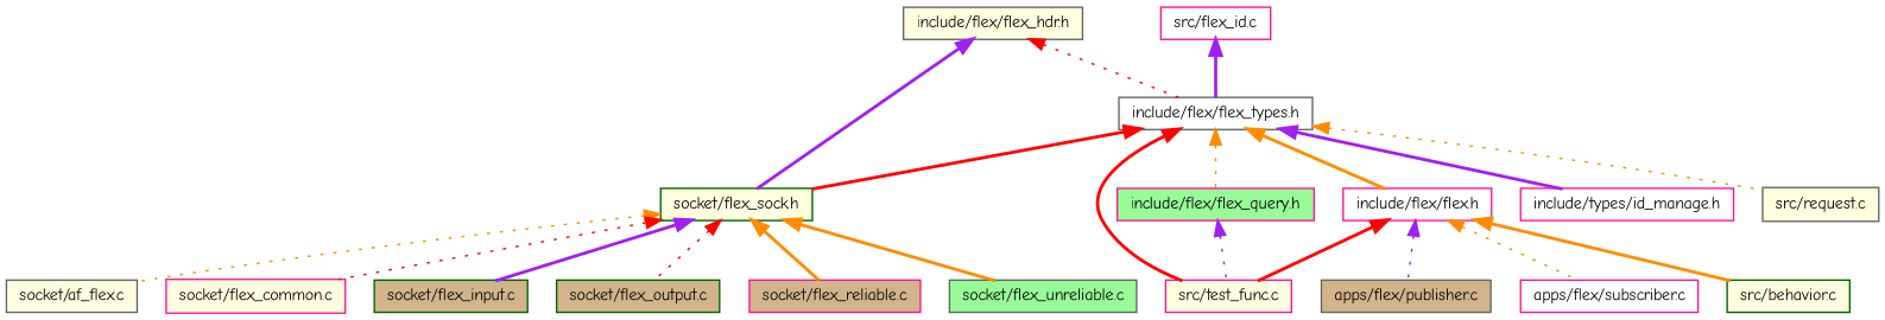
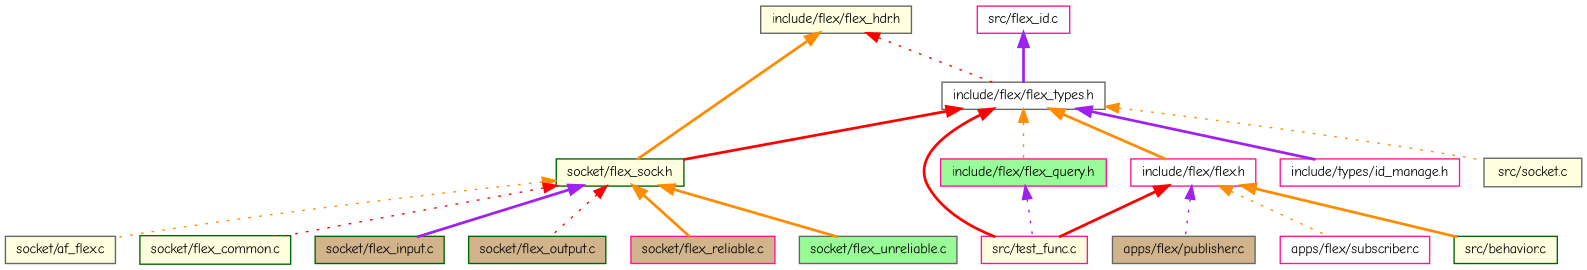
  digraph {
    fontname="Comic Neue"
    node [color=deeppink fillcolor=lightyellow fontname="Comic Neue" fontsize=10 shape=record style=filled]
    edge [color=darkorange dir=back fontname="Comic Neue" fontsize=10 labelfontname=Helvetica labelfontsize=10 style=bold]
    n1 [color=gray40 fontcolor=black height=0.2 label="include/flex/flex_hdr.h" width=0.4]
    n2 [color=gray40 fillcolor=white height=0.2 label="include/flex/flex_types.h" width=0.4]
    n3 [color=darkgreen height=0.2 label="socket/flex_sock.h" width=0.4]
    n4 [fillcolor=white height=0.2 label="include/flex/flex.h" width=0.4]
    n5 [height=0.2 label="src/test_func.c" width=0.4]
    n6 [fillcolor=palegreen height=0.2 label="include/flex/flex_query.h" width=0.4]
    n7 [fillcolor=white height=0.2 label="include/types/id_manage.h" width=0.4]
-   n8 [color=gray40 height=0.2 label="src/request.c" width=0.4]
+   n8 [color=gray40 height=0.2 label="src/socket.c" width=0.4]
    n9 [color=gray40 height=0.2 label="socket/af_flex.c" width=0.4]
-   n10 [height=0.2 label="socket/flex_common.c" width=0.4]
+   n10 [color=darkgreen height=0.2 label="socket/flex_common.c" width=0.4]
    n11 [color=darkgreen fillcolor=tan height=0.2 label="socket/flex_input.c" width=0.4]
    n12 [color=darkgreen fillcolor=tan height=0.2 label="socket/flex_output.c" width=0.4]
    n13 [fillcolor=tan height=0.2 label="socket/flex_reliable.c" width=0.4]
    n14 [color=gray40 fillcolor=palegreen height=0.2 label="socket/flex_unreliable.c" width=0.4]
    n15 [color=gray40 fillcolor=tan height=0.2 label="apps/flex/publisher.c" width=0.4]
    n16 [fillcolor=white height=0.2 label="apps/flex/subscriber.c" width=0.4]
    n17 [color=darkgreen height=0.2 label="src/behavior.c" width=0.4]
    n18 [fillcolor=white height=0.2 label="src/flex_id.c" width=0.4]
    n1 -> n2 [color=red style=dotted]
-   n1 -> n3 [color=purple]
+   n1 -> n3
    n2 -> n3 [color=red]
    n2 -> n4
    n2 -> n5 [color=red]
    n2 -> n6 [style=dotted]
    n2 -> n7 [color=purple]
    n2 -> n8 [style=dotted]
    n3 -> n9 [style=dotted]
    n3 -> n10 [color=red style=dotted]
    n3 -> n11 [color=purple]
    n3 -> n12 [color=red style=dotted]
    n3 -> n13
    n3 -> n14
    n4 -> n5 [color=red]
    n4 -> n15 [color=purple style=dotted]
    n4 -> n16 [style=dotted]
    n4 -> n17
    n6 -> n5 [color=purple style=dotted]
    n18 -> n2 [color=purple]
  }
